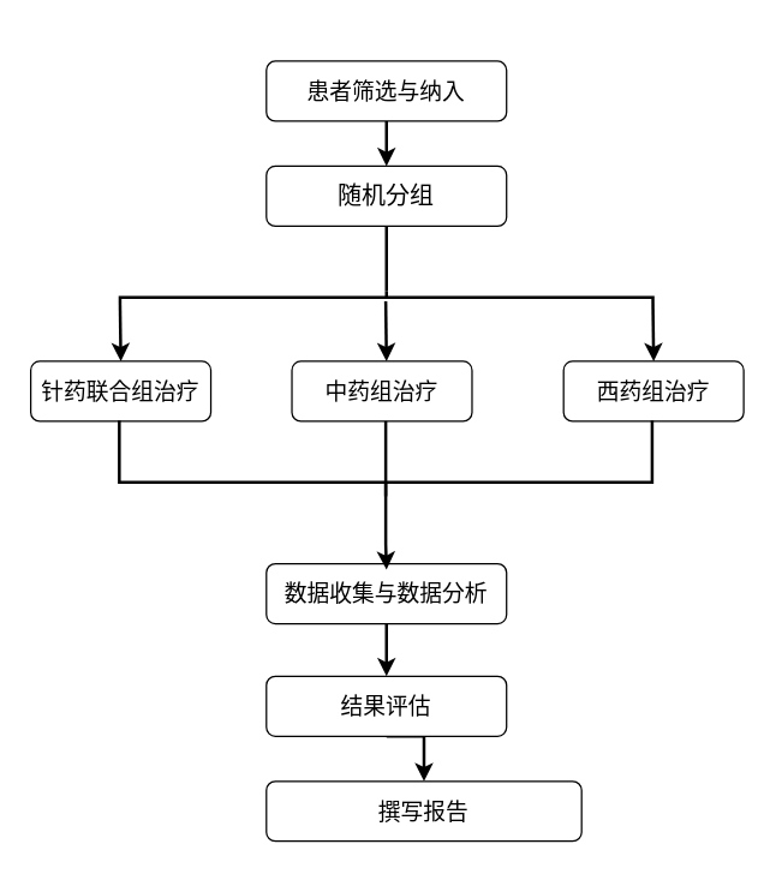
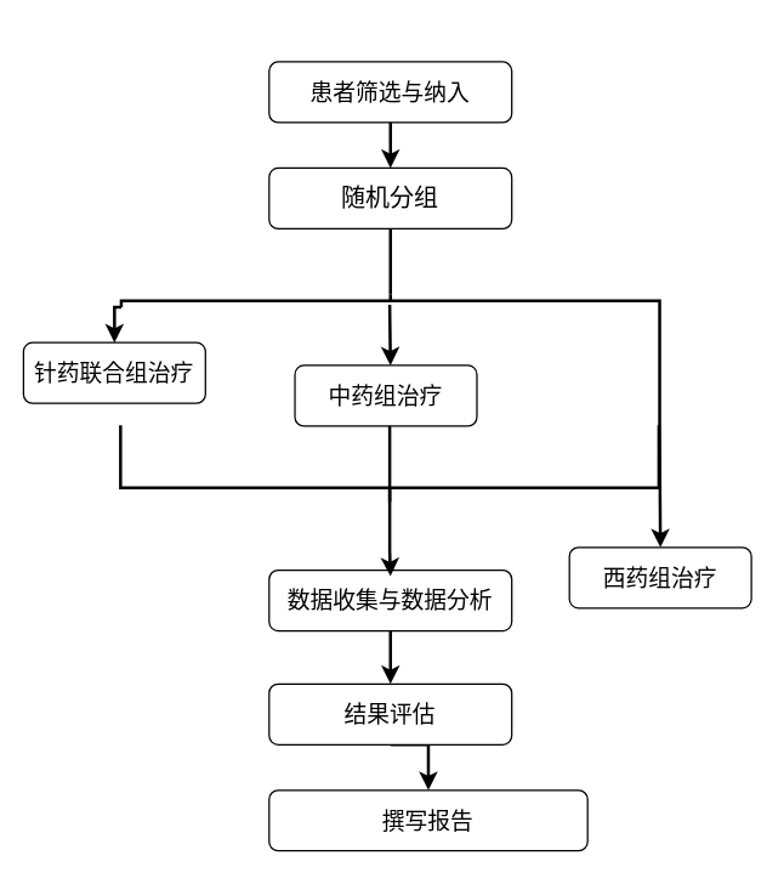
  <mxCell id="0" />
  <mxCell id="1" parent="0" />
  <mxCell id="2" style="edgeStyle=orthogonalEdgeStyle;rounded=0;orthogonalLoop=1;jettySize=auto;html=1;exitX=0.5;exitY=1;exitDx=0;exitDy=0;entryX=0.5;entryY=0;entryDx=0;entryDy=0;strokeWidth=2;" edge="1" parent="1" source="3" target="4"><mxGeometry relative="1" as="geometry" /></mxCell>
  <mxCell id="3" value="&lt;font style=&quot;font-size: 15px;&quot;&gt;患者筛选与纳入&lt;/font&gt;" style="rounded=1;whiteSpace=wrap;html=1;fontSize=12;glass=0;strokeWidth=1;shadow=0;" vertex="1" parent="1"><mxGeometry x="177" y="40" width="160" height="40" as="geometry" /></mxCell>
  <mxCell id="4" value="&lt;font style=&quot;font-size: 16px;&quot;&gt;随机分组&lt;/font&gt;" style="rounded=1;whiteSpace=wrap;html=1;fontSize=12;glass=0;strokeWidth=1;shadow=0;" vertex="1" parent="1"><mxGeometry x="177" y="110" width="160" height="40" as="geometry" /></mxCell>
- <mxCell id="5" value="&lt;font style=&quot;font-size: 15px;&quot;&gt;针药联合组治疗&lt;/font&gt;" style="rounded=1;whiteSpace=wrap;html=1;fontSize=12;glass=0;strokeWidth=1;shadow=0;" vertex="1" parent="1"><mxGeometry x="20" y="240" width="120" height="40" as="geometry" /></mxCell>
+ <mxCell id="5" value="&lt;font style=&quot;font-size: 15px;&quot;&gt;针药联合组治疗&lt;/font&gt;" style="rounded=1;whiteSpace=wrap;html=1;fontSize=12;glass=0;strokeWidth=1;shadow=0;" vertex="1" parent="1"><mxGeometry x="15" y="225" width="120" height="40" as="geometry" /></mxCell>
  <mxCell id="6" value="&lt;font style=&quot;font-size: 15px;&quot;&gt;中药组治疗&lt;/font&gt;" style="rounded=1;whiteSpace=wrap;html=1;fontSize=12;glass=0;strokeWidth=1;shadow=0;" vertex="1" parent="1"><mxGeometry x="194" y="240" width="120" height="40" as="geometry" /></mxCell>
- <mxCell id="7" value="&lt;font style=&quot;font-size: 15px;&quot;&gt;西药组治疗&lt;/font&gt;" style="rounded=1;whiteSpace=wrap;html=1;fontSize=12;glass=0;strokeWidth=1;shadow=0;" vertex="1" parent="1"><mxGeometry x="375" y="240" width="120" height="40" as="geometry" /></mxCell>
+ <mxCell id="7" value="&lt;font style=&quot;font-size: 15px;&quot;&gt;西药组治疗&lt;/font&gt;" style="rounded=1;whiteSpace=wrap;html=1;fontSize=12;glass=0;strokeWidth=1;shadow=0;" vertex="1" parent="1"><mxGeometry x="375" y="360" width="120" height="40" as="geometry" /></mxCell>
  <mxCell id="8" value="&lt;font style=&quot;font-size: 15px;&quot;&gt;数据收集与数据分析&lt;/font&gt;" style="rounded=1;whiteSpace=wrap;html=1;fontSize=12;glass=0;strokeWidth=1;shadow=0;" vertex="1" parent="1"><mxGeometry x="177" y="375" width="160" height="40" as="geometry" /></mxCell>
  <mxCell id="9" style="edgeStyle=orthogonalEdgeStyle;rounded=0;orthogonalLoop=1;jettySize=auto;html=1;exitX=0.5;exitY=1;exitDx=0;exitDy=0;entryX=0.5;entryY=0;entryDx=0;entryDy=0;strokeWidth=2;" edge="1" parent="1" target="11"><mxGeometry relative="1" as="geometry"><mxPoint x="257" y="415" as="sourcePoint" /></mxGeometry></mxCell>
  <mxCell id="10" style="edgeStyle=orthogonalEdgeStyle;rounded=0;orthogonalLoop=1;jettySize=auto;html=1;exitX=0.5;exitY=1;exitDx=0;exitDy=0;entryX=0.5;entryY=0;entryDx=0;entryDy=0;strokeWidth=2;" edge="1" parent="1" source="11" target="12"><mxGeometry relative="1" as="geometry" /></mxCell>
  <mxCell id="11" value="&lt;font style=&quot;font-size: 15px;&quot;&gt;结果评估&lt;/font&gt;" style="rounded=1;whiteSpace=wrap;html=1;fontSize=12;glass=0;strokeWidth=1;shadow=0;" vertex="1" parent="1"><mxGeometry x="177" y="450" width="160" height="40" as="geometry" /></mxCell>
  <mxCell id="12" value="&lt;font style=&quot;font-size: 15px;&quot;&gt;撰写报告&lt;/font&gt;" style="rounded=1;whiteSpace=wrap;html=1;fontSize=12;glass=0;strokeWidth=1;shadow=0;" vertex="1" parent="1"><mxGeometry x="177" y="520" width="210" height="40" as="geometry" /></mxCell>
  <mxCell id="13" style="edgeStyle=orthogonalEdgeStyle;rounded=0;orthogonalLoop=1;jettySize=auto;html=1;exitX=1;exitY=0;exitDx=0;exitDy=0;exitPerimeter=0;entryX=0.5;entryY=0;entryDx=0;entryDy=0;strokeWidth=2;" edge="1" parent="1" source="15" target="7"><mxGeometry relative="1" as="geometry" /></mxCell>
  <mxCell id="14" style="edgeStyle=orthogonalEdgeStyle;rounded=0;orthogonalLoop=1;jettySize=auto;html=1;exitX=1;exitY=1;exitDx=0;exitDy=0;exitPerimeter=0;entryX=0.5;entryY=0;entryDx=0;entryDy=0;strokeWidth=2;" edge="1" parent="1" source="15" target="5"><mxGeometry relative="1" as="geometry" /></mxCell>
  <mxCell id="15" value="" style="strokeWidth=2;html=1;shape=mxgraph.flowchart.annotation_2;align=left;labelPosition=right;pointerEvents=1;rotation=90;" vertex="1" parent="1"><mxGeometry x="252.79" y="20" width="8.43" height="355" as="geometry" /></mxCell>
  <mxCell id="16" style="edgeStyle=orthogonalEdgeStyle;rounded=0;orthogonalLoop=1;jettySize=auto;html=1;exitX=0.5;exitY=1;exitDx=0;exitDy=0;entryX=0;entryY=0.5;entryDx=0;entryDy=0;entryPerimeter=0;endArrow=none;endFill=0;strokeWidth=2;" edge="1" parent="1" source="4" target="15"><mxGeometry relative="1" as="geometry" /></mxCell>
  <mxCell id="17" style="edgeStyle=orthogonalEdgeStyle;rounded=0;orthogonalLoop=1;jettySize=auto;html=1;exitX=0;exitY=0.5;exitDx=0;exitDy=0;exitPerimeter=0;entryX=0.5;entryY=0;entryDx=0;entryDy=0;strokeWidth=2;" edge="1" parent="1" source="18"><mxGeometry relative="1" as="geometry"><mxPoint x="257" y="379" as="targetPoint" /></mxGeometry></mxCell>
  <mxCell id="18" value="" style="strokeWidth=2;html=1;shape=mxgraph.flowchart.annotation_2;align=left;labelPosition=right;pointerEvents=1;rotation=-90;" vertex="1" parent="1"><mxGeometry x="215.38" y="143.13" width="82.25" height="355" as="geometry" /></mxCell>
  <mxCell id="19" style="edgeStyle=orthogonalEdgeStyle;rounded=0;orthogonalLoop=1;jettySize=auto;html=1;exitX=1;exitY=0.5;exitDx=0;exitDy=0;exitPerimeter=0;" edge="1" parent="1" source="18" target="18"><mxGeometry relative="1" as="geometry"><Array as="points"><mxPoint x="257" y="320" /><mxPoint x="257" y="320" /></Array></mxGeometry></mxCell>
  <mxCell id="20" value="" style="endArrow=none;html=1;rounded=0;strokeWidth=2;" edge="1" parent="1"><mxGeometry width="50" height="50" relative="1" as="geometry"><mxPoint x="256.5" y="330" as="sourcePoint" /><mxPoint x="256.5" y="280" as="targetPoint" /></mxGeometry></mxCell>
  <mxCell id="21" value="" style="endArrow=classic;html=1;rounded=0;strokeWidth=2;" edge="1" parent="1"><mxGeometry width="50" height="50" relative="1" as="geometry"><mxPoint x="256.5" y="200" as="sourcePoint" /><mxPoint x="257" y="240" as="targetPoint" /></mxGeometry></mxCell>
